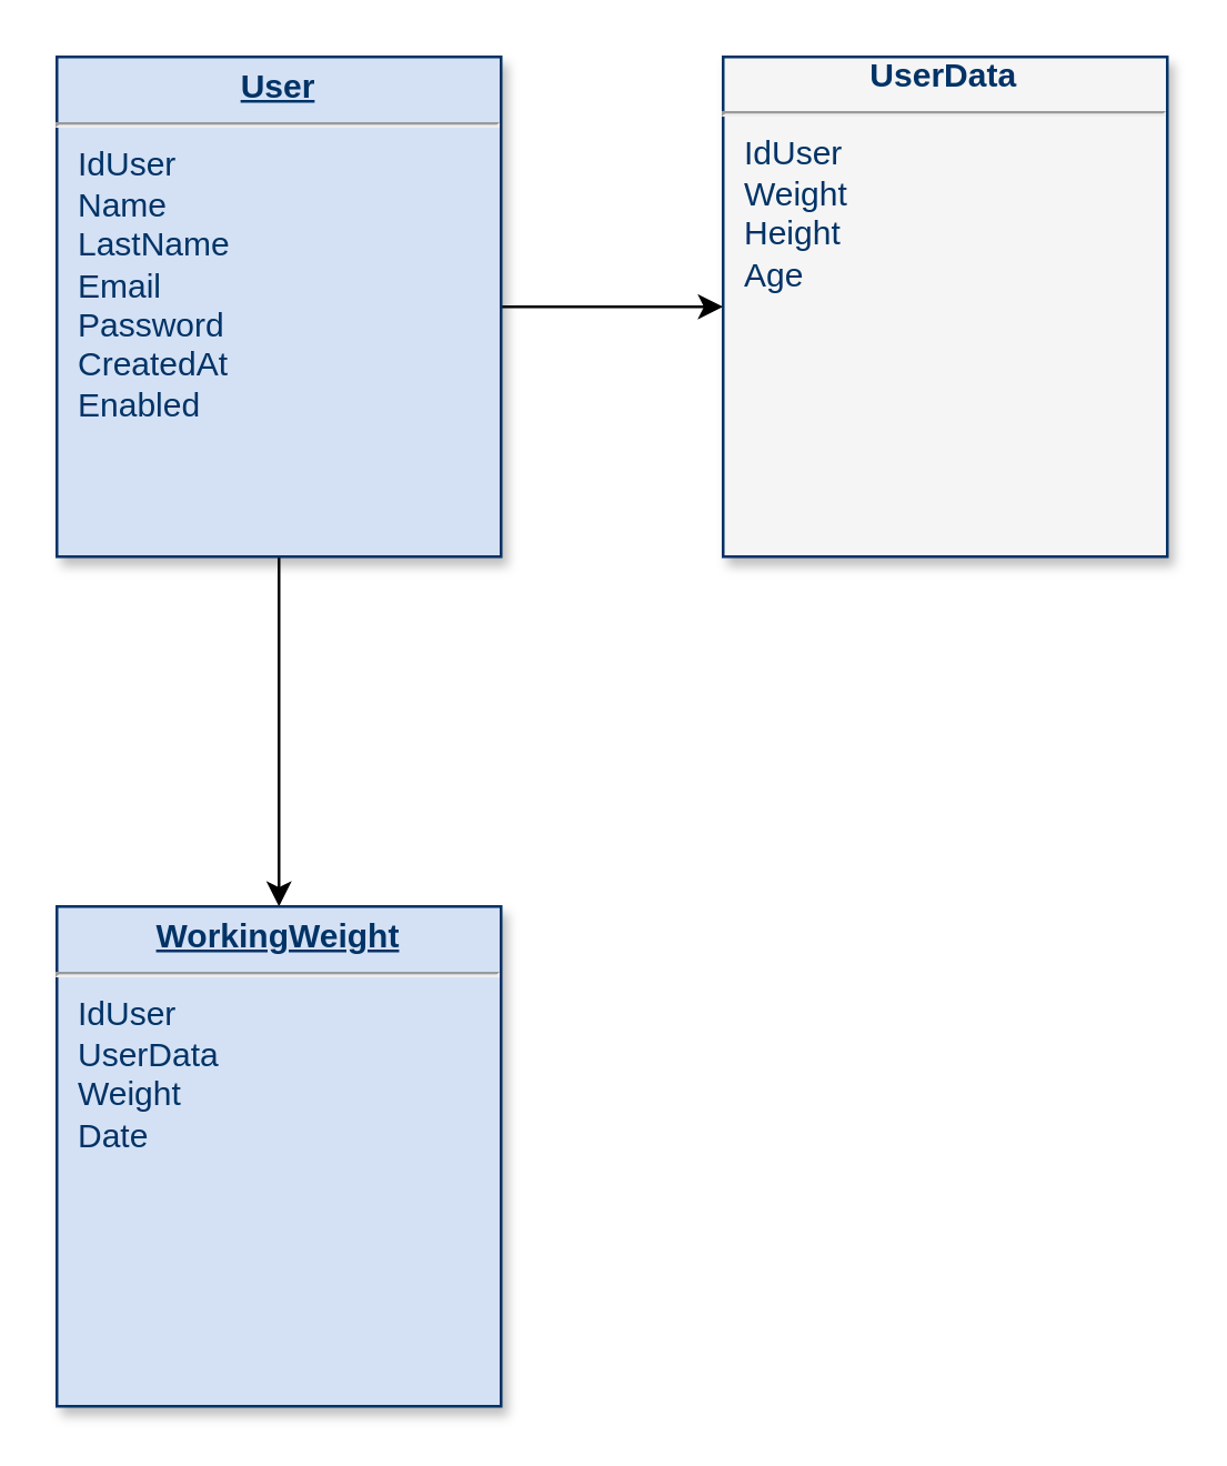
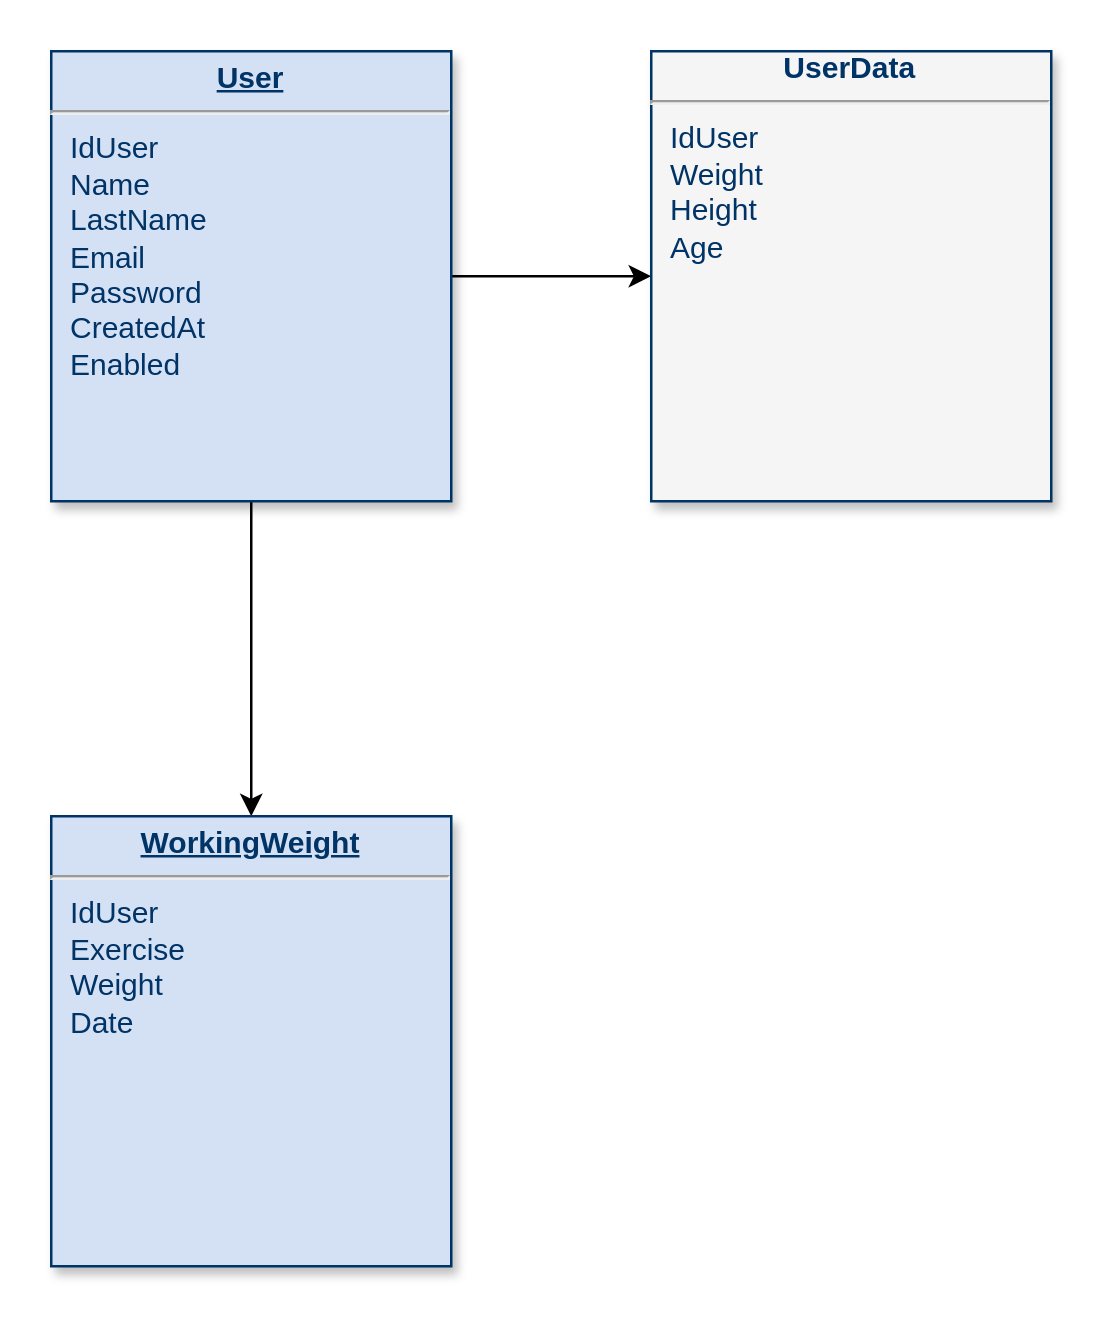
  <mxCell id="0" />
  <mxCell id="1" parent="0" />
  <mxCell id="2" value="" style="edgeStyle=orthogonalEdgeStyle;rounded=0;orthogonalLoop=1;jettySize=auto;html=1;" edge="1" parent="1" source="4" target="5"><mxGeometry relative="1" as="geometry" /></mxCell>
  <mxCell id="3" value="" style="edgeStyle=orthogonalEdgeStyle;rounded=0;orthogonalLoop=1;jettySize=auto;html=1;" edge="1" parent="1" source="4" target="6"><mxGeometry relative="1" as="geometry" /></mxCell>
  <mxCell id="4" value="&lt;p style=&quot;margin: 4px 0px 0px; text-align: center; text-decoration: underline;&quot;&gt;&lt;strong&gt;User&lt;/strong&gt;&lt;/p&gt;&lt;hr&gt;&lt;p style=&quot;margin: 0px; margin-left: 8px;&quot;&gt;IdUser&lt;/p&gt;&lt;p style=&quot;margin: 0px; margin-left: 8px;&quot;&gt;Name&lt;/p&gt;&lt;p style=&quot;margin: 0px; margin-left: 8px;&quot;&gt;LastName&lt;/p&gt;&lt;p style=&quot;margin: 0px; margin-left: 8px;&quot;&gt;Email&lt;/p&gt;&lt;p style=&quot;margin: 0px; margin-left: 8px;&quot;&gt;Password&lt;/p&gt;&lt;p style=&quot;margin: 0px; margin-left: 8px;&quot;&gt;CreatedAt&lt;/p&gt;&lt;p style=&quot;margin: 0px; margin-left: 8px;&quot;&gt;Enabled&lt;/p&gt;" style="verticalAlign=top;align=left;overflow=fill;fontSize=12;fontFamily=Helvetica;html=1;strokeColor=#003366;shadow=1;fillColor=#D4E1F5;fontColor=#003366" parent="1" vertex="1"><mxGeometry x="20" y="20" width="160.0" height="180" as="geometry" /></mxCell>
  <mxCell id="5" value="&lt;div&gt;&lt;strong&gt;&lt;span style=&quot;white-space: pre;&quot;&gt;&#09;&lt;/span&gt;&lt;span style=&quot;white-space: pre;&quot;&gt;&#09;&lt;/span&gt;UserData&lt;/strong&gt;&lt;/div&gt;&lt;hr&gt;&lt;p style=&quot;margin: 0px; margin-left: 8px;&quot;&gt;IdUser&lt;/p&gt;&lt;p style=&quot;margin: 0px; margin-left: 8px;&quot;&gt;Weight&lt;/p&gt;&lt;p style=&quot;margin: 0px; margin-left: 8px;&quot;&gt;Height&lt;/p&gt;&lt;p style=&quot;margin: 0px; margin-left: 8px;&quot;&gt;Age&lt;/p&gt;&lt;p style=&quot;margin: 0px; margin-left: 8px;&quot;&gt;&lt;br&gt;&lt;/p&gt;" style="verticalAlign=top;align=left;overflow=fill;fontSize=12;fontFamily=Helvetica;html=1;strokeColor=#003366;shadow=1;fillColor=#f5f5f5;fontColor=#003366;" vertex="1" parent="1"><mxGeometry x="260" y="20" width="160.0" height="180" as="geometry" /></mxCell>
- <mxCell id="6" value="&lt;p style=&quot;margin: 4px 0px 0px; text-align: center; text-decoration: underline;&quot;&gt;&lt;strong&gt;WorkingWeight&lt;/strong&gt;&lt;/p&gt;&lt;hr&gt;&lt;p style=&quot;margin: 0px; margin-left: 8px;&quot;&gt;IdUser&lt;/p&gt;&lt;p style=&quot;margin: 0px; margin-left: 8px;&quot;&gt;UserData&lt;/p&gt;&lt;p style=&quot;margin: 0px; margin-left: 8px;&quot;&gt;Weight&lt;/p&gt;&lt;p style=&quot;margin: 0px; margin-left: 8px;&quot;&gt;Date&lt;/p&gt;" style="verticalAlign=top;align=left;overflow=fill;fontSize=12;fontFamily=Helvetica;html=1;strokeColor=#003366;shadow=1;fillColor=#D4E1F5;fontColor=#003366" vertex="1" parent="1"><mxGeometry x="20" y="326" width="160.0" height="180" as="geometry" /></mxCell>
+ <mxCell id="6" value="&lt;p style=&quot;margin: 4px 0px 0px; text-align: center; text-decoration: underline;&quot;&gt;&lt;strong&gt;WorkingWeight&lt;/strong&gt;&lt;/p&gt;&lt;hr&gt;&lt;p style=&quot;margin: 0px; margin-left: 8px;&quot;&gt;IdUser&lt;/p&gt;&lt;p style=&quot;margin: 0px; margin-left: 8px;&quot;&gt;Exercise&lt;/p&gt;&lt;p style=&quot;margin: 0px; margin-left: 8px;&quot;&gt;Weight&lt;/p&gt;&lt;p style=&quot;margin: 0px; margin-left: 8px;&quot;&gt;Date&lt;/p&gt;" style="verticalAlign=top;align=left;overflow=fill;fontSize=12;fontFamily=Helvetica;html=1;strokeColor=#003366;shadow=1;fillColor=#D4E1F5;fontColor=#003366" vertex="1" parent="1"><mxGeometry x="20" y="326" width="160.0" height="180" as="geometry" /></mxCell>
